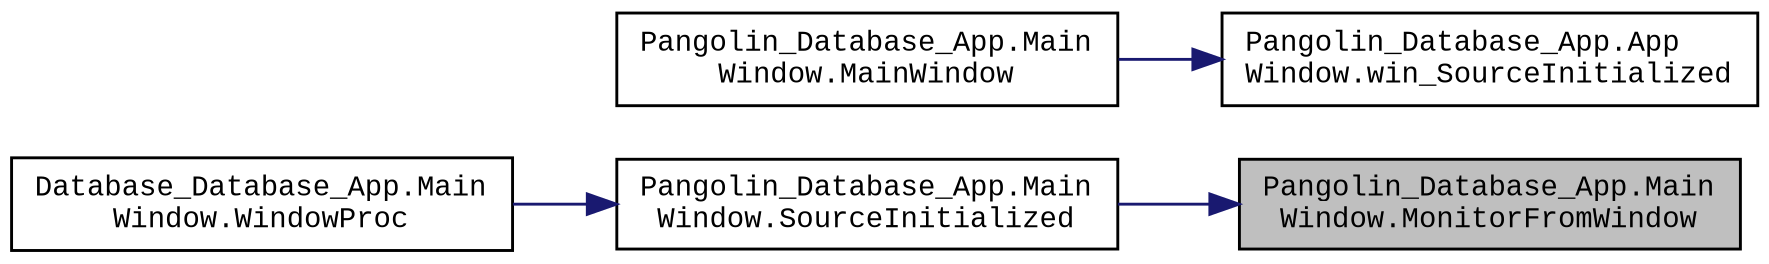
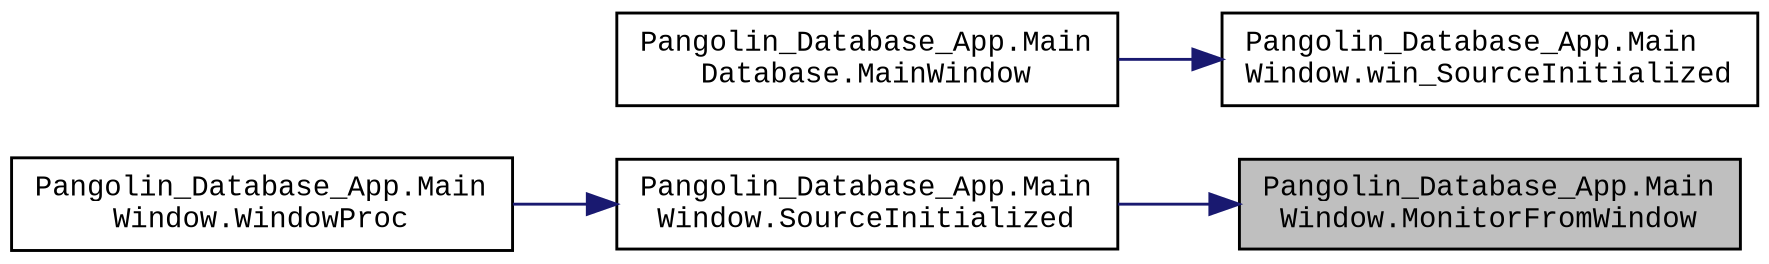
  digraph {
    fontname="Liberation Mono"
    rankdir=RL
    node [color=black fillcolor=white fontname="Liberation Mono" fontsize=10 shape=record style=filled]
    edge [color=midnightblue dir=back fontname="Liberation Mono" fontsize=10 labelfontname=Helvetica labelfontsize=10 style=solid]
    n1 [fillcolor=grey75 fontcolor=black height=0.2 label="Pangolin_Database_App.Main\lWindow.MonitorFromWindow" width=0.4]
    n2 [height=0.2 label="Pangolin_Database_App.Main\lWindow.SourceInitialized" width=0.4]
-   n3 [height=0.2 label="Database_Database_App.Main\lWindow.WindowProc" width=0.4]
-   n4 [height=0.2 label="Pangolin_Database_App.App\lWindow.win_SourceInitialized" width=0.4]
-   n5 [height=0.2 label="Pangolin_Database_App.Main\lWindow.MainWindow" width=0.4]
+   n3 [height=0.2 label="Pangolin_Database_App.Main\lWindow.WindowProc" width=0.4]
+   n4 [height=0.2 label="Pangolin_Database_App.Main\lWindow.win_SourceInitialized" width=0.4]
+   n5 [height=0.2 label="Pangolin_Database_App.Main\lDatabase.MainWindow" width=0.4]
    n1 -> n2
    n2 -> n3
    n4 -> n5
  }
